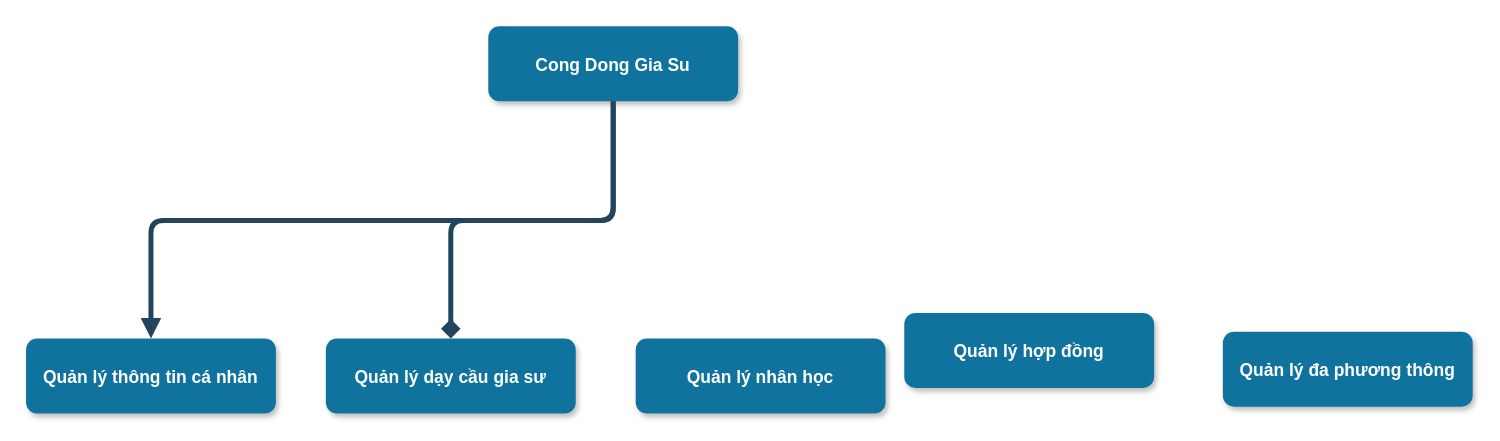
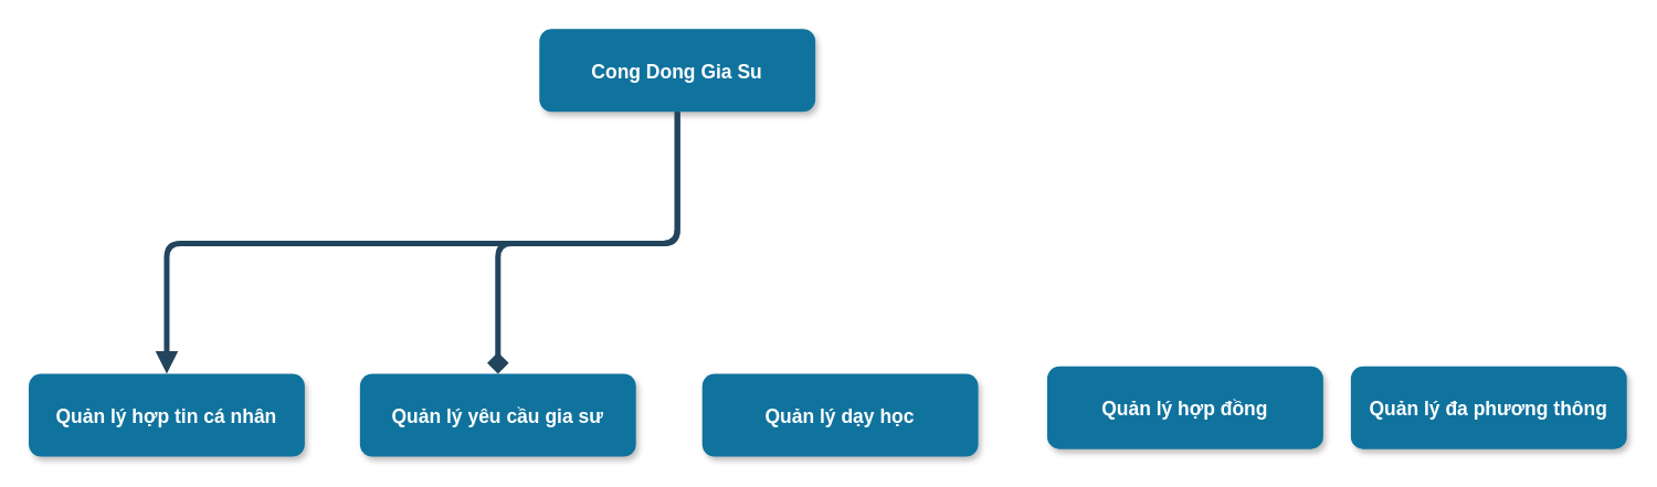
  <mxCell id="0" />
  <mxCell id="1" parent="0" />
  <mxCell id="2" value="Cong Dong Gia Su" style="rounded=1;fillColor=#10739E;strokeColor=none;shadow=1;gradientColor=none;fontStyle=1;fontColor=#FFFFFF;fontSize=14;" parent="1" vertex="1"><mxGeometry x="390" y="20.5" width="200" height="60" as="geometry" /></mxCell>
- <mxCell id="3" value="Quản lý thông tin cá nhân" style="rounded=1;fillColor=#10739E;strokeColor=none;shadow=1;gradientColor=none;fontStyle=1;fontColor=#FFFFFF;fontSize=14;" parent="1" vertex="1"><mxGeometry x="20" y="270.5" width="200" height="60" as="geometry" /></mxCell>
- <mxCell id="4" value="Quản lý dạy cầu gia sư" style="rounded=1;fillColor=#10739E;strokeColor=none;shadow=1;gradientColor=none;fontStyle=1;fontColor=#FFFFFF;fontSize=14;" parent="1" vertex="1"><mxGeometry x="260" y="270.5" width="200" height="60" as="geometry" /></mxCell>
+ <mxCell id="3" value="Quản lý hợp tin cá nhân" style="rounded=1;fillColor=#10739E;strokeColor=none;shadow=1;gradientColor=none;fontStyle=1;fontColor=#FFFFFF;fontSize=14;" parent="1" vertex="1"><mxGeometry x="20" y="270.5" width="200" height="60" as="geometry" /></mxCell>
+ <mxCell id="4" value="Quản lý yêu cầu gia sư" style="rounded=1;fillColor=#10739E;strokeColor=none;shadow=1;gradientColor=none;fontStyle=1;fontColor=#FFFFFF;fontSize=14;" parent="1" vertex="1"><mxGeometry x="260" y="270.5" width="200" height="60" as="geometry" /></mxCell>
  <mxCell id="5" value="" style="edgeStyle=elbowEdgeStyle;elbow=vertical;strokeWidth=4;endArrow=diamond;endFill=1;fontStyle=1;strokeColor=#23445D;" parent="1" source="2" target="4" edge="1"><mxGeometry x="22" y="165.5" width="100" height="100" as="geometry"><mxPoint x="490" y="220.5" as="sourcePoint" /><mxPoint x="-160" y="-19.5" as="targetPoint" /></mxGeometry></mxCell>
  <mxCell id="6" value="" style="edgeStyle=elbowEdgeStyle;elbow=vertical;strokeWidth=4;endArrow=block;endFill=1;fontStyle=1;strokeColor=#23445D;" parent="1" source="2" target="3" edge="1"><mxGeometry x="22" y="165.5" width="100" height="100" as="geometry"><mxPoint x="490" y="220.5" as="sourcePoint" /><mxPoint x="-160" y="-19.5" as="targetPoint" /></mxGeometry></mxCell>
- <mxCell id="7" value="Quản lý nhân học" style="rounded=1;fillColor=#10739E;strokeColor=none;shadow=1;gradientColor=none;fontStyle=1;fontColor=#FFFFFF;fontSize=14;" vertex="1" parent="1"><mxGeometry x="508" y="270.5" width="200" height="60" as="geometry" /></mxCell>
- <mxCell id="8" value="Quản lý hợp đồng" style="rounded=1;fillColor=#10739E;strokeColor=none;shadow=1;gradientColor=none;fontStyle=1;fontColor=#FFFFFF;fontSize=14;" vertex="1" parent="1"><mxGeometry x="723" y="250" width="200" height="60" as="geometry" /></mxCell>
+ <mxCell id="7" value="Quản lý dạy học" style="rounded=1;fillColor=#10739E;strokeColor=none;shadow=1;gradientColor=none;fontStyle=1;fontColor=#FFFFFF;fontSize=14;" vertex="1" parent="1"><mxGeometry x="508" y="270.5" width="200" height="60" as="geometry" /></mxCell>
+ <mxCell id="8" value="Quản lý hợp đồng" style="rounded=1;fillColor=#10739E;strokeColor=none;shadow=1;gradientColor=none;fontStyle=1;fontColor=#FFFFFF;fontSize=14;" vertex="1" parent="1"><mxGeometry x="758" y="265" width="200" height="60" as="geometry" /></mxCell>
  <mxCell id="9" value="Quản lý đa phương thông" style="rounded=1;fillColor=#10739E;strokeColor=none;shadow=1;gradientColor=none;fontStyle=1;fontColor=#FFFFFF;fontSize=14;" vertex="1" parent="1"><mxGeometry x="978" y="265" width="200" height="60" as="geometry" /></mxCell>
